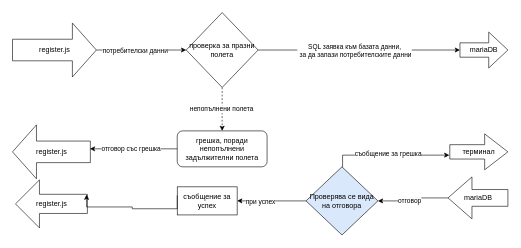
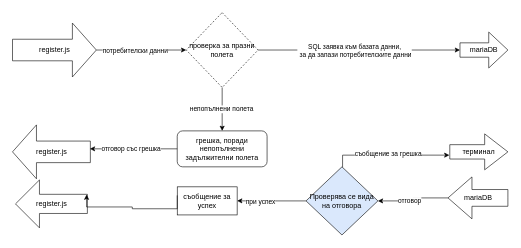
  <mxCell id="0" />
  <mxCell id="1" parent="0" />
  <mxCell id="2" value="" style="edgeStyle=orthogonalEdgeStyle;rounded=0;orthogonalLoop=1;jettySize=auto;html=1;" edge="1" parent="1" source="4" target="9"><mxGeometry relative="1" as="geometry" /></mxCell>
  <mxCell id="3" value="потребителски данни" style="edgeLabel;html=1;align=center;verticalAlign=middle;resizable=0;points=[];" vertex="1" connectable="0" parent="2"><mxGeometry x="-0.149" y="-1" relative="1" as="geometry"><mxPoint as="offset" /></mxGeometry></mxCell>
  <mxCell id="4" value="register.js" style="html=1;shadow=0;dashed=0;align=center;verticalAlign=middle;shape=mxgraph.arrows2.arrow;dy=0.6;dx=40;notch=0;" vertex="1" parent="1"><mxGeometry y="38" width="140" height="90" as="geometry" x="20" /></mxCell>
- <mxCell id="5" value="" style="edgeStyle=orthogonalEdgeStyle;rounded=0;orthogonalLoop=1;jettySize=auto;html=1;dashed=1;" edge="1" parent="1" source="9" target="11"><mxGeometry relative="1" as="geometry" /></mxCell>
+ <mxCell id="5" value="" style="edgeStyle=orthogonalEdgeStyle;rounded=0;orthogonalLoop=1;jettySize=auto;html=1;" edge="1" parent="1" source="9" target="11"><mxGeometry relative="1" as="geometry" /></mxCell>
  <mxCell id="6" value="непопълнени полета" style="edgeLabel;html=1;align=center;verticalAlign=middle;resizable=0;points=[];" vertex="1" connectable="0" parent="5"><mxGeometry x="-0.019" y="-2" relative="1" as="geometry"><mxPoint as="offset" /></mxGeometry></mxCell>
  <mxCell id="7" value="" style="edgeStyle=orthogonalEdgeStyle;rounded=0;orthogonalLoop=1;jettySize=auto;html=1;" edge="1" parent="1" source="9" target="14"><mxGeometry relative="1" as="geometry" /></mxCell>
  <mxCell id="8" value="SQL заявка към базата данни,&lt;div&gt;&amp;nbsp;за да запази потребителските данни&lt;/div&gt;" style="edgeLabel;html=1;align=center;verticalAlign=middle;resizable=0;points=[];" vertex="1" connectable="0" parent="7"><mxGeometry x="-0.796" y="-2" relative="1" as="geometry"><mxPoint x="126" y="-2" as="offset" /></mxGeometry></mxCell>
- <mxCell id="9" value="проверка за празни полета" style="rhombus;whiteSpace=wrap;html=1;shadow=0;dashed=0;" vertex="1" parent="1"><mxGeometry x="310" y="20.5" width="120" height="125" as="geometry" /></mxCell>
+ <mxCell id="9" value="проверка за празни полета" style="rhombus;whiteSpace=wrap;html=1;shadow=0;dashed=1;" vertex="1" parent="1"><mxGeometry x="310" y="20.5" width="120" height="125" as="geometry" /></mxCell>
  <mxCell id="10" value="register.js" style="html=1;shadow=0;dashed=0;align=center;verticalAlign=middle;shape=mxgraph.arrows2.arrow;dy=0.6;dx=40;flipH=1;notch=0;" vertex="1" parent="1"><mxGeometry y="208" width="130" height="90" as="geometry" x="20" /></mxCell>
  <mxCell id="11" value="грешка, поради непопълнени задължителни полета" style="whiteSpace=wrap;html=1;shadow=0;dashed=0;rounded=1;" vertex="1" parent="1"><mxGeometry x="295" y="218" width="150" height="60" as="geometry" /></mxCell>
  <mxCell id="12" style="edgeStyle=orthogonalEdgeStyle;rounded=0;orthogonalLoop=1;jettySize=auto;html=1;entryX=0.006;entryY=0.444;entryDx=0;entryDy=0;entryPerimeter=0;" edge="1" parent="1" source="11" target="10"><mxGeometry relative="1" as="geometry"><mxPoint x="160" y="248" as="targetPoint" /></mxGeometry></mxCell>
  <mxCell id="13" value="отговор със грешка" style="edgeLabel;html=1;align=center;verticalAlign=middle;resizable=0;points=[];" vertex="1" connectable="0" parent="12"><mxGeometry x="0.073" relative="1" as="geometry"><mxPoint as="offset" /></mxGeometry></mxCell>
  <mxCell id="14" value="mariaDB" style="shape=singleArrow;whiteSpace=wrap;html=1;arrowWidth=0.4;arrowSize=0.4;shadow=0;dashed=0;" vertex="1" parent="1"><mxGeometry x="767" y="53" width="80" height="60" as="geometry" /></mxCell>
  <mxCell id="15" value="" style="edgeStyle=orthogonalEdgeStyle;rounded=0;orthogonalLoop=1;jettySize=auto;html=1;" edge="1" parent="1" source="17" target="22"><mxGeometry relative="1" as="geometry" /></mxCell>
  <mxCell id="16" value="отговор" style="edgeLabel;html=1;align=center;verticalAlign=middle;resizable=0;points=[];" vertex="1" connectable="0" parent="15"><mxGeometry x="0.407" relative="1" as="geometry"><mxPoint x="16" as="offset" /></mxGeometry></mxCell>
  <mxCell id="17" value="mariaDB" style="html=1;shadow=0;dashed=0;align=center;verticalAlign=middle;shape=mxgraph.arrows2.arrow;dy=0.6;dx=40;flipH=1;notch=0;" vertex="1" parent="1"><mxGeometry x="747" y="294.87" width="100" height="70" as="geometry" /></mxCell>
  <mxCell id="18" value="" style="edgeStyle=orthogonalEdgeStyle;rounded=0;orthogonalLoop=1;jettySize=auto;html=1;" edge="1" parent="1" source="22" target="24"><mxGeometry relative="1" as="geometry" /></mxCell>
  <mxCell id="19" value="при успех" style="edgeLabel;html=1;align=center;verticalAlign=middle;resizable=0;points=[];" vertex="1" connectable="0" parent="18"><mxGeometry x="0.346" y="1" relative="1" as="geometry"><mxPoint as="offset" /></mxGeometry></mxCell>
  <mxCell id="20" style="edgeStyle=orthogonalEdgeStyle;rounded=0;orthogonalLoop=1;jettySize=auto;html=1;entryX=-0.008;entryY=0.591;entryDx=0;entryDy=0;entryPerimeter=0;" edge="1" parent="1" source="22" target="26"><mxGeometry relative="1" as="geometry"><mxPoint x="640" y="478" as="targetPoint" /><Array as="points"><mxPoint x="571" y="259" /></Array></mxGeometry></mxCell>
  <mxCell id="21" value="съобщение за грешка" style="edgeLabel;html=1;align=center;verticalAlign=middle;resizable=0;points=[];" vertex="1" connectable="0" parent="20"><mxGeometry x="-0.035" y="2" relative="1" as="geometry"><mxPoint as="offset" /></mxGeometry></mxCell>
  <mxCell id="22" value="Проверява се вида на отговора" style="rhombus;whiteSpace=wrap;html=1;shadow=0;dashed=0;fillColor=#dae8fc;" vertex="1" parent="1"><mxGeometry x="510" y="278" width="120" height="113.75" as="geometry" /></mxCell>
  <mxCell id="23" value="register.js" style="html=1;shadow=0;dashed=0;align=center;verticalAlign=middle;shape=mxgraph.arrows2.arrow;dy=0.6;dx=40;flipH=1;notch=0;" vertex="1" parent="1"><mxGeometry x="25" y="299.88" width="120" height="80" as="geometry" /></mxCell>
  <mxCell id="24" value="съобщение за успех" style="whiteSpace=wrap;html=1;shadow=0;dashed=0;" vertex="1" parent="1"><mxGeometry x="295" y="311.43" width="100" height="46.88" as="geometry" /></mxCell>
  <mxCell id="25" style="edgeStyle=orthogonalEdgeStyle;rounded=0;orthogonalLoop=1;jettySize=auto;html=1;entryX=0.011;entryY=0.42;entryDx=0;entryDy=0;entryPerimeter=0;" edge="1" parent="1"><mxGeometry relative="1" as="geometry"><mxPoint x="295" y="325.742" as="sourcePoint" /><mxPoint x="143.68" y="324.36" as="targetPoint" /><Array as="points"><mxPoint x="295" y="348" /><mxPoint x="220" y="348" /><mxPoint x="220" y="345" /><mxPoint x="144" y="345" /></Array></mxGeometry></mxCell>
  <mxCell id="26" value="терминал" style="shape=singleArrow;whiteSpace=wrap;html=1;arrowWidth=0.4;arrowSize=0.4;shadow=0;dashed=0;" vertex="1" parent="1"><mxGeometry x="750" y="223" width="97" height="60" as="geometry" /></mxCell>
